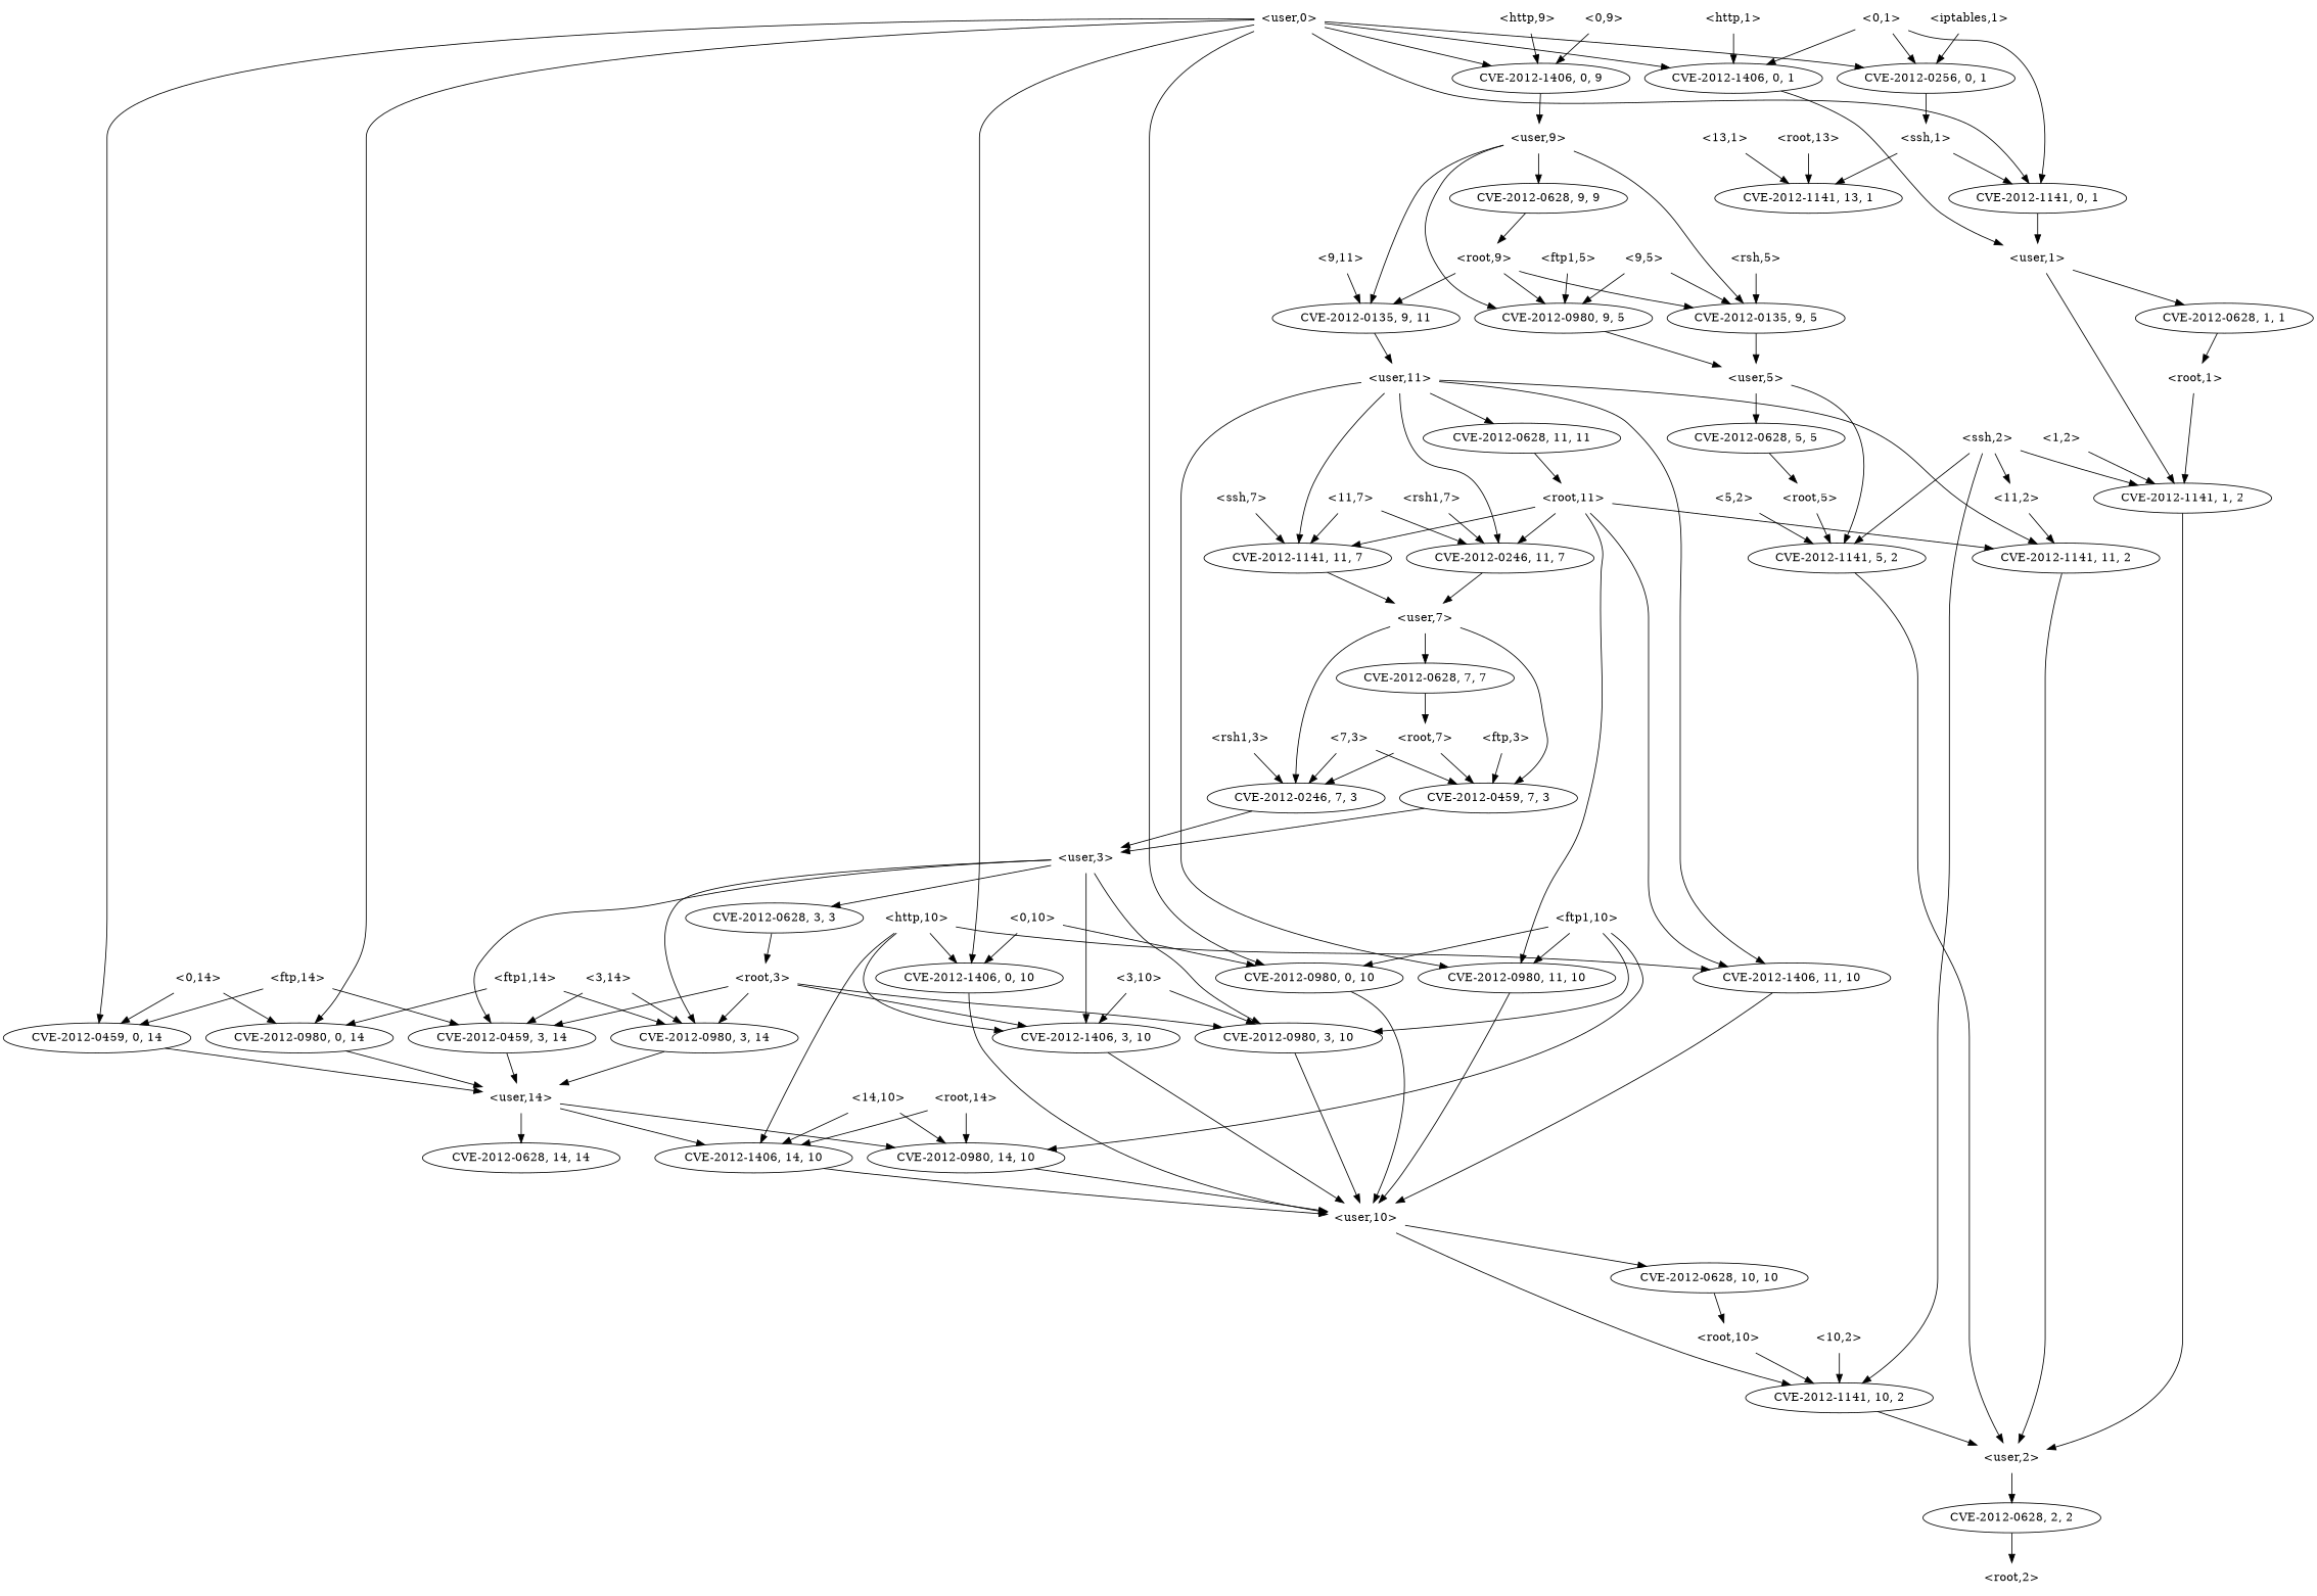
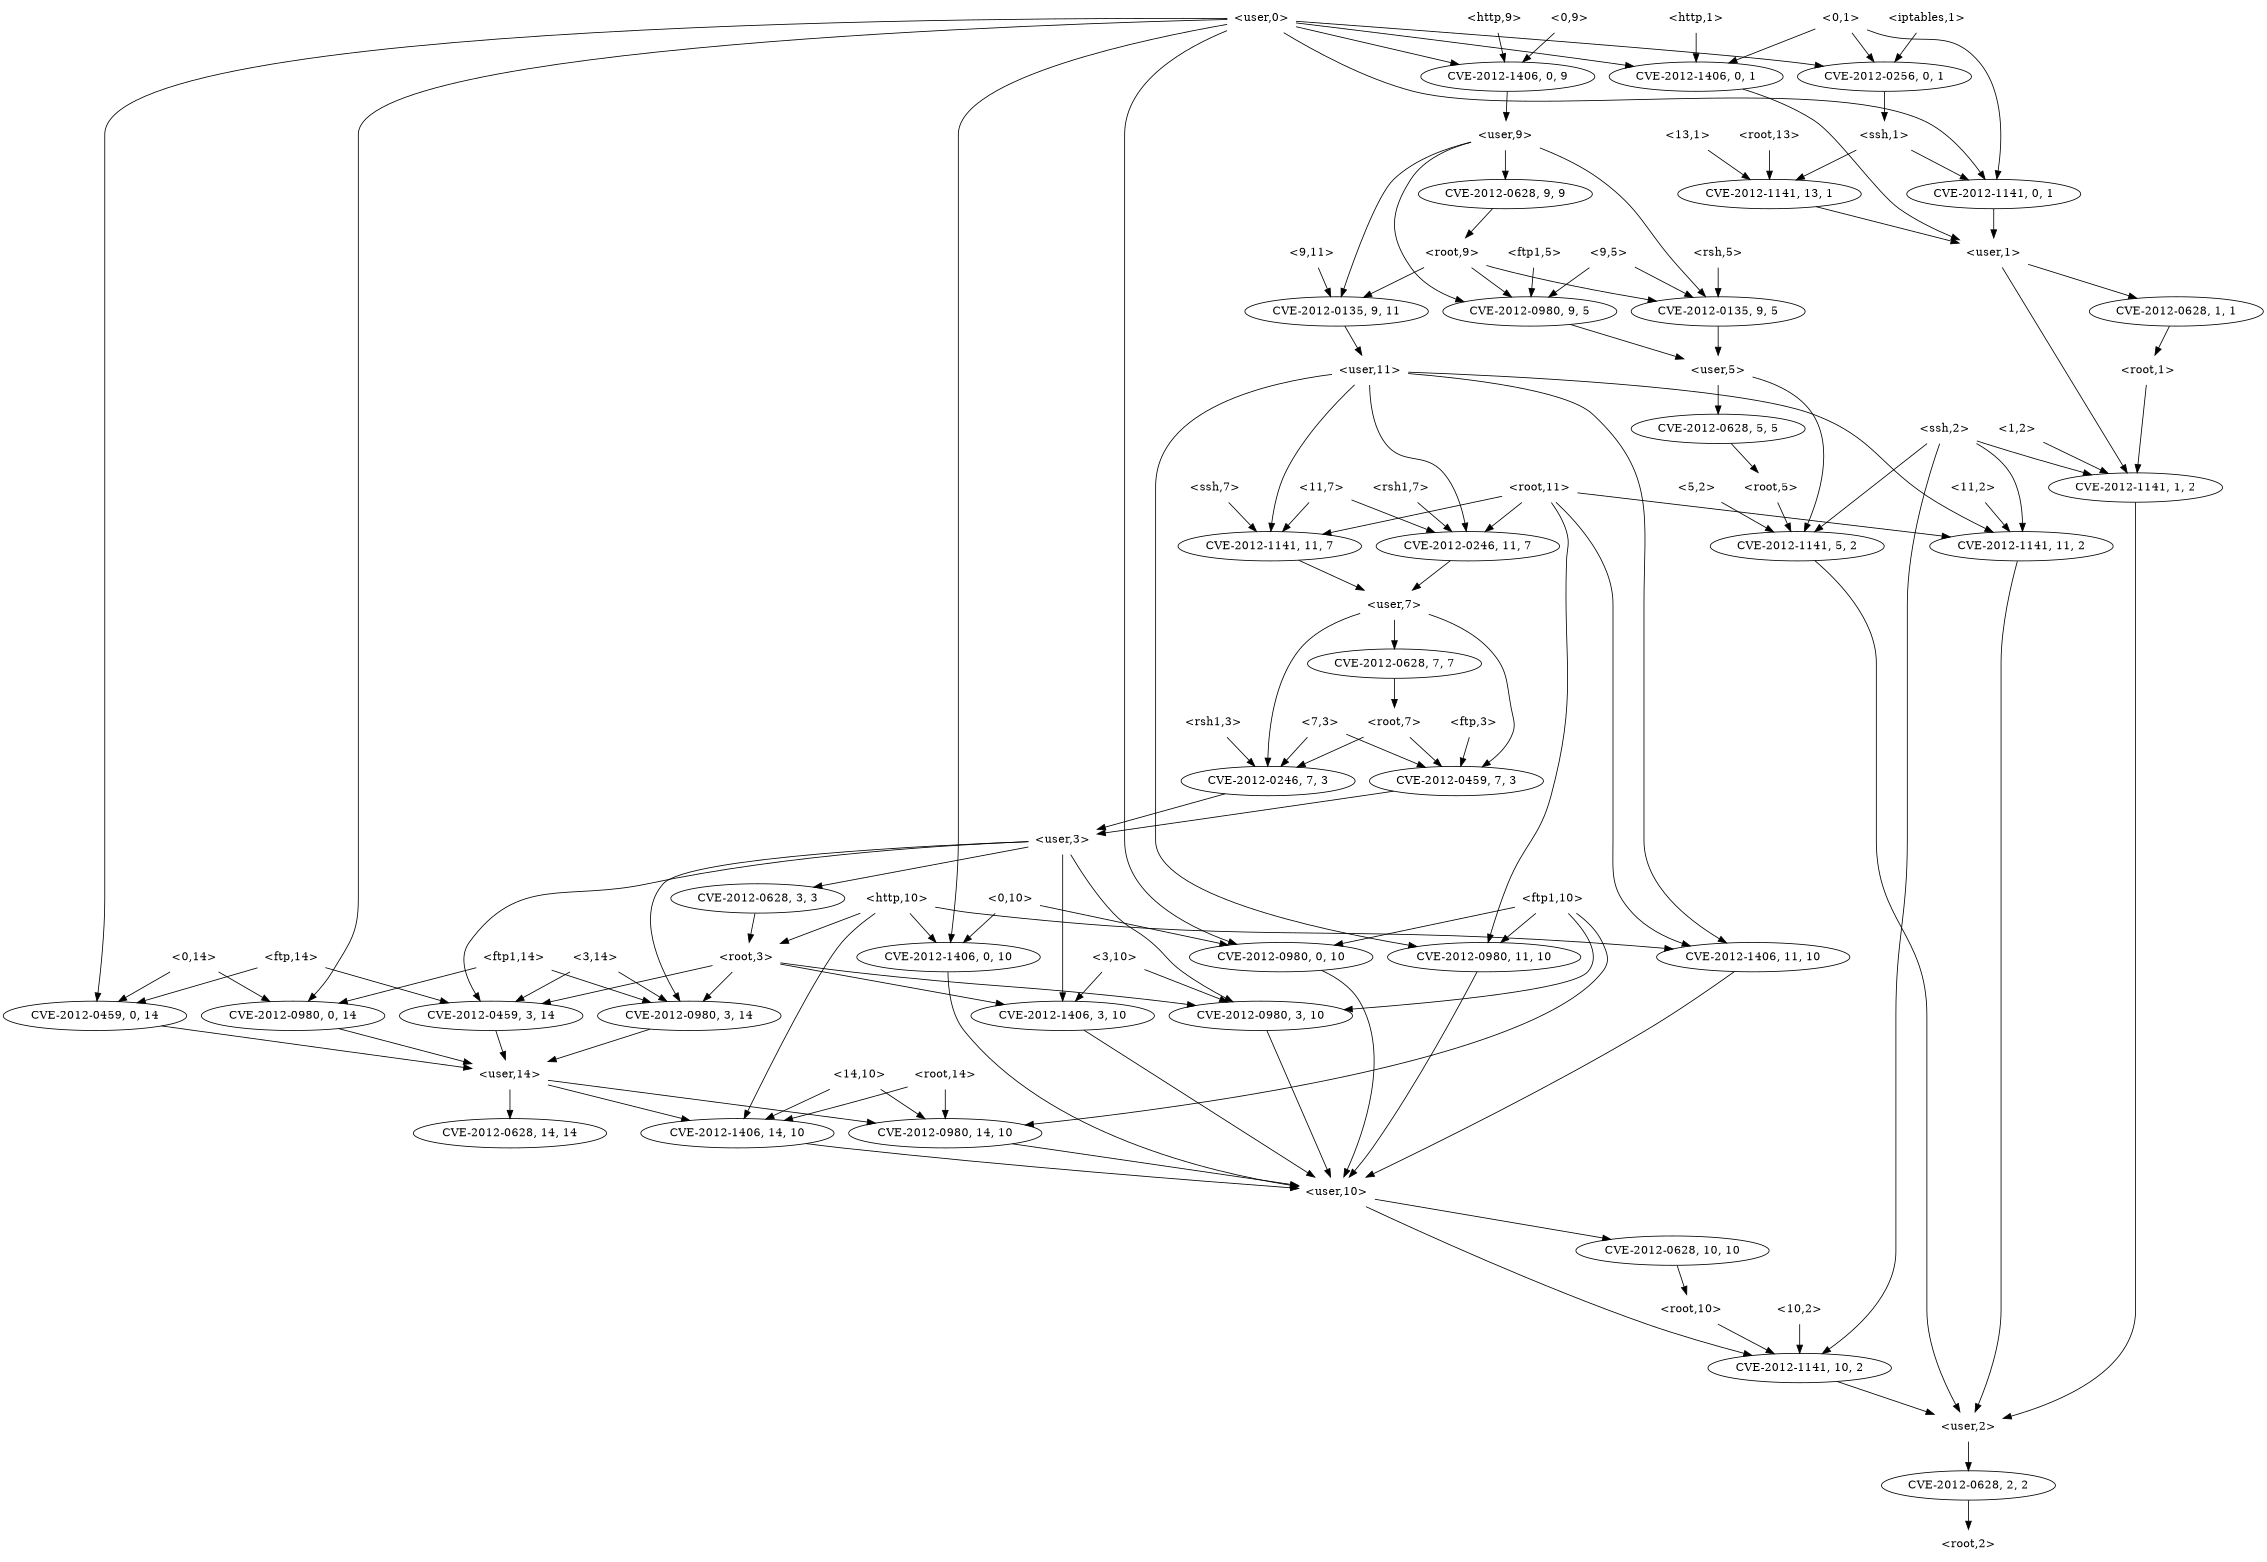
  strict digraph {
    fontname="DejaVu Serif"
    node [fontname="DejaVu Serif" shape=plaintext]
    edge [fontname="DejaVu Serif"]
    n1 [height=0.5 label=<CVE-2012-1406, 11, 10> width=2.7013 shape=""]
    "<user,10>" [height=0.5 width=1.0069]
    n3 [height=0.5 label=<CVE-2012-1141, 10, 2> width=2.5686 shape=""]
    n4 [height=0.5 label=<CVE-2012-0628, 10, 10> width=2.7013 shape=""]
    "<user,2>" [height=0.5 width=0.91667]
    "<root,10>" [height=0.5 width=1]
    n7 [height=0.5 label=<CVE-2012-0628, 2, 2> width=2.4499 shape=""]
    "<root,2>" [height=0.5 width=0.89583]
    n9 [height=0.5 label=<CVE-2012-1141, 13, 1> width=2.5686 shape=""]
    "<user,1>" [height=0.5 width=0.91667]
    n11 [height=0.5 label=<CVE-2012-1141, 1, 2> width=2.4499 shape=""]
    n12 [height=0.5 label=<CVE-2012-0628, 1, 1> width=2.4499 shape=""]
    "<root,1>" [height=0.5 width=0.89583]
    n14 [height=0.5 label=<CVE-2012-0628, 3, 3> width=2.4499 shape=""]
    "<root,3>" [height=0.5 width=0.89583]
    n16 [height=0.5 label=<CVE-2012-1406, 3, 10> width=2.5686 shape=""]
    n17 [height=0.5 label=<CVE-2012-0980, 3, 10> width=2.5686 shape=""]
    n18 [height=0.5 label=<CVE-2012-0459, 3, 14> width=2.5686 shape=""]
    n19 [height=0.5 label=<CVE-2012-0980, 3, 14> width=2.5686 shape=""]
    "<user,14>" [height=0.5 width=1.0069]
    n21 [height=0.5 label=<CVE-2012-0980, 14, 10> width=2.7013 shape=""]
    n22 [height=0.5 label=<CVE-2012-1406, 14, 10> width=2.7013 shape=""]
    n23 [height=0.5 label=<CVE-2012-0628, 14, 14> width=2.7013 shape=""]
    n24 [height=0.5 label=<CVE-2012-1406, 0, 10> width=2.5686 shape=""]
    "<user,9>" [height=0.5 width=0.91667]
    n26 [height=0.5 label=<CVE-2012-0980, 9, 5> width=2.4499 shape=""]
    n27 [height=0.5 label=<CVE-2012-0135, 9, 11> width=2.5686 shape=""]
    n28 [height=0.5 label=<CVE-2012-0628, 9, 9> width=2.4499 shape=""]
    n29 [height=0.5 label=<CVE-2012-0135, 9, 5> width=2.4499 shape=""]
    "<user,5>" [height=0.5 width=0.91667]
    "<user,11>" [height=0.5 width=1.0069]
    "<root,9>" [height=0.5 width=0.89583]
    n33 [height=0.5 label=<CVE-2012-0628, 5, 5> width=2.4499 shape=""]
    n34 [height=0.5 label=<CVE-2012-1141, 5, 2> width=2.4499 shape=""]
    n35 [height=0.5 label=<CVE-2012-0980, 11, 10> width=2.7013 shape=""]
    n36 [height=0.5 label=<CVE-2012-1141, 11, 7> width=2.5686 shape=""]
    n37 [height=0.5 label=<CVE-2012-0246, 11, 7> width=2.5686 shape=""]
-   n38 [height=0.5 label=<CVE-2012-0628, 11, 11> width=2.7013 shape=""]
    n39 [height=0.5 label=<CVE-2012-1141, 11, 2> width=2.5686 shape=""]
    "<root,5>" [height=0.5 width=0.89583]
    "<user,7>" [height=0.5 width=0.91667]
    "<root,11>" [height=0.5 width=1]
    "<root,14>" [height=0.5 width=1]
    n44 [height=0.5 label=<CVE-2012-1406, 0, 9> width=2.4499 shape=""]
    "<rsh1,3>" [height=0.5 width=0.92361]
    n46 [height=0.5 label=<CVE-2012-0246, 7, 3> width=2.4499 shape=""]
    "<user,3>" [height=0.5 width=0.91667]
    "<13,1>" [height=0.5 width=0.78472]
    "<http,10>" [height=0.5 width=0.97917]
    n50 [height=0.5 label=<CVE-2012-0459, 7, 3> width=2.4499 shape=""]
    "<user,0>" [height=0.5 width=0.91667]
    n52 [height=0.5 label=<CVE-2012-0980, 0, 10> width=2.5686 shape=""]
    n53 [height=0.5 label=<CVE-2012-0980, 0, 14> width=2.5686 shape=""]
    n54 [height=0.5 label=<CVE-2012-0256, 0, 1> width=2.4499 shape=""]
    n55 [height=0.5 label=<CVE-2012-0459, 0, 14> width=2.5686 shape=""]
    n56 [height=0.5 label=<CVE-2012-1406, 0, 1> width=2.4499 shape=""]
    n57 [height=0.5 label=<CVE-2012-1141, 0, 1> width=2.4499 shape=""]
    "<ssh,1>" [height=0.5 width=0.84028]
    "<11,7>" [height=0.5 width=0.78472]
    n60 [height=0.5 label=<CVE-2012-0628, 7, 7> width=2.4499 shape=""]
    "<root,7>" [height=0.5 width=0.89583]
    "<ftp1,5>" [height=0.5 width=0.89583]
    "<0,10>" [height=0.5 width=0.78472]
    "<root,13>" [height=0.5 width=1]
    "<0,1>" [height=0.5 width=0.75]
    "<ssh,7>" [height=0.5 width=0.84028]
    "<http,1>" [height=0.5 width=0.89583]
    "<http,9>" [height=0.5 width=0.89583]
    "<iptables,1>" [height=0.5 width=1.1944]
    "<ftp1,10>" [height=0.5 width=1]
    "<10,2>" [height=0.5 width=0.78472]
    "<3,14>" [height=0.5 width=0.78472]
    "<9,11>" [height=0.5 width=0.78472]
    "<0,9>" [height=0.5 width=0.75]
    "<ftp,3>" [height=0.5 width=0.8125]
    "<14,10>" [height=0.5 width=0.88889]
    "<9,5>" [height=0.5 width=0.75]
    "<11,2>" [height=0.5 width=0.78472]
    "<7,3>" [height=0.5 width=0.75]
    "<ssh,2>" [height=0.5 width=0.84028]
    "<ftp,14>" [height=0.5 width=0.89583]
    "<rsh1,7>" [height=0.5 width=0.92361]
    "<0,14>" [height=0.5 width=0.78472]
    "<ftp1,14>" [height=0.5 width=1]
    "<3,10>" [height=0.5 width=0.78472]
    "<5,2>" [height=0.5 width=0.75]
    "<rsh,5>" [height=0.5 width=0.81944]
    "<1,2>" [height=0.5 width=0.75]
    n1 -> "<user,10>"
    "<user,10>" -> n3
    "<user,10>" -> n4
    n3 -> "<user,2>"
    n4 -> "<root,10>"
    "<user,2>" -> n7
    "<root,10>" -> n3
    n7 -> "<root,2>"
+   n9 -> "<user,1>"
    "<user,1>" -> n11
    "<user,1>" -> n12
    n11 -> "<user,2>"
    n12 -> "<root,1>"
    "<root,1>" -> n11
    n14 -> "<root,3>"
    "<root,3>" -> n16
    "<root,3>" -> n17
    "<root,3>" -> n18
    "<root,3>" -> n19
    n16 -> "<user,10>"
    n17 -> "<user,10>"
    n18 -> "<user,14>"
    n19 -> "<user,14>"
    "<user,14>" -> n21
    "<user,14>" -> n22
    "<user,14>" -> n23
    n21 -> "<user,10>"
    n22 -> "<user,10>"
    n24 -> "<user,10>"
    "<user,9>" -> n26
    "<user,9>" -> n27
    "<user,9>" -> n28
    "<user,9>" -> n29
    n26 -> "<user,5>"
    n27 -> "<user,11>"
    n28 -> "<root,9>"
    n29 -> "<user,5>"
    "<user,5>" -> n33
    "<user,5>" -> n34
    "<user,11>" -> n1
    "<user,11>" -> n35
    "<user,11>" -> n36
    "<user,11>" -> n37
-   "<user,11>" -> n38
    "<user,11>" -> n39
    "<root,9>" -> n26
    "<root,9>" -> n27
    "<root,9>" -> n29
    n33 -> "<root,5>"
    n34 -> "<user,2>"
    n35 -> "<user,10>"
    n36 -> "<user,7>"
    n37 -> "<user,7>"
-   n38 -> "<root,11>"
    n39 -> "<user,2>"
    "<root,5>" -> n34
    "<user,7>" -> n46
    "<user,7>" -> n50
    "<user,7>" -> n60
    "<root,11>" -> n1
    "<root,11>" -> n35
    "<root,11>" -> n36
    "<root,11>" -> n37
    "<root,11>" -> n39
    "<root,14>" -> n21
    "<root,14>" -> n22
    n44 -> "<user,9>"
    "<rsh1,3>" -> n46
    n46 -> "<user,3>"
    "<user,3>" -> n14
    "<user,3>" -> n16
    "<user,3>" -> n17
    "<user,3>" -> n18
    "<user,3>" -> n19
    "<13,1>" -> n9
    "<http,10>" -> n1
-   "<http,10>" -> n16
+   "<http,10>" -> "<root,3>"
    "<http,10>" -> n22
    "<http,10>" -> n24
    n50 -> "<user,3>"
    "<user,0>" -> n24
    "<user,0>" -> n44
    "<user,0>" -> n52
    "<user,0>" -> n53
    "<user,0>" -> n54
    "<user,0>" -> n55
    "<user,0>" -> n56
    "<user,0>" -> n57
    n52 -> "<user,10>"
    n53 -> "<user,14>"
    n54 -> "<ssh,1>"
    n55 -> "<user,14>"
    n56 -> "<user,1>"
    n57 -> "<user,1>"
    "<ssh,1>" -> n9
    "<ssh,1>" -> n57
    "<11,7>" -> n36
    "<11,7>" -> n37
    n60 -> "<root,7>"
    "<root,7>" -> n46
    "<root,7>" -> n50
    "<ftp1,5>" -> n26
    "<0,10>" -> n24
    "<0,10>" -> n52
    "<root,13>" -> n9
    "<0,1>" -> n54
    "<0,1>" -> n56
    "<0,1>" -> n57
    "<ssh,7>" -> n36
    "<http,1>" -> n56
    "<http,9>" -> n44
    "<iptables,1>" -> n54
    "<ftp1,10>" -> n17
    "<ftp1,10>" -> n21
    "<ftp1,10>" -> n35
    "<ftp1,10>" -> n52
    "<10,2>" -> n3
    "<3,14>" -> n18
    "<3,14>" -> n19
    "<9,11>" -> n27
    "<0,9>" -> n44
    "<ftp,3>" -> n50
    "<14,10>" -> n21
    "<14,10>" -> n22
    "<9,5>" -> n26
    "<9,5>" -> n29
    "<11,2>" -> n39
    "<7,3>" -> n46
    "<7,3>" -> n50
    "<ssh,2>" -> n3
    "<ssh,2>" -> n11
    "<ssh,2>" -> n34
-   "<ssh,2>" -> "<11,2>"
+   "<ssh,2>" -> n39
    "<ftp,14>" -> n18
    "<ftp,14>" -> n55
    "<rsh1,7>" -> n37
    "<0,14>" -> n53
    "<0,14>" -> n55
    "<ftp1,14>" -> n19
    "<ftp1,14>" -> n53
    "<3,10>" -> n16
    "<3,10>" -> n17
    "<5,2>" -> n34
    "<rsh,5>" -> n29
    "<1,2>" -> n11
  }
